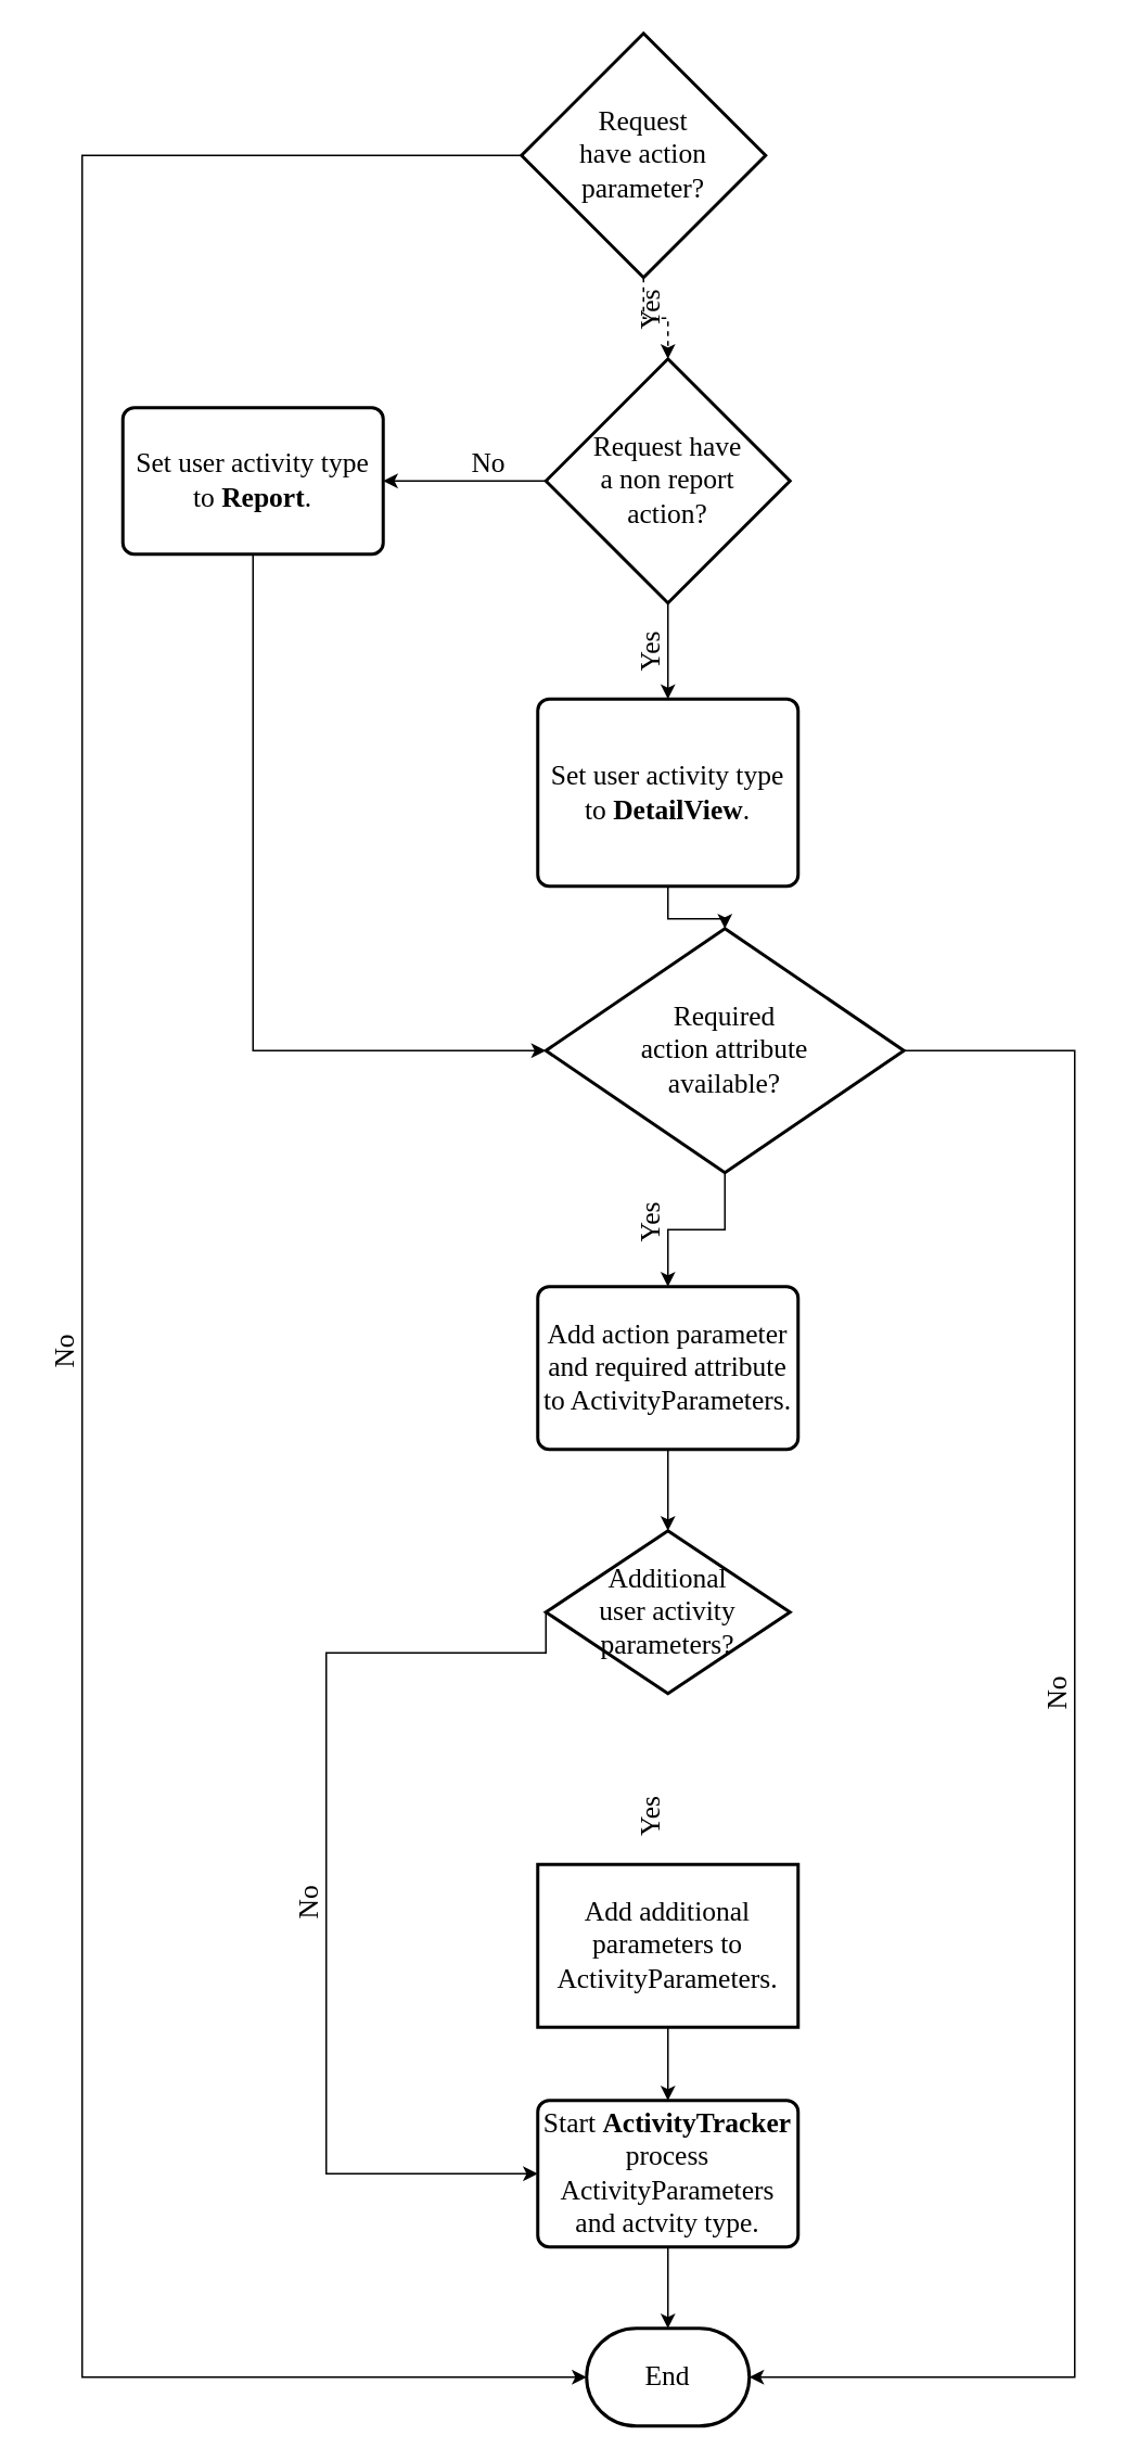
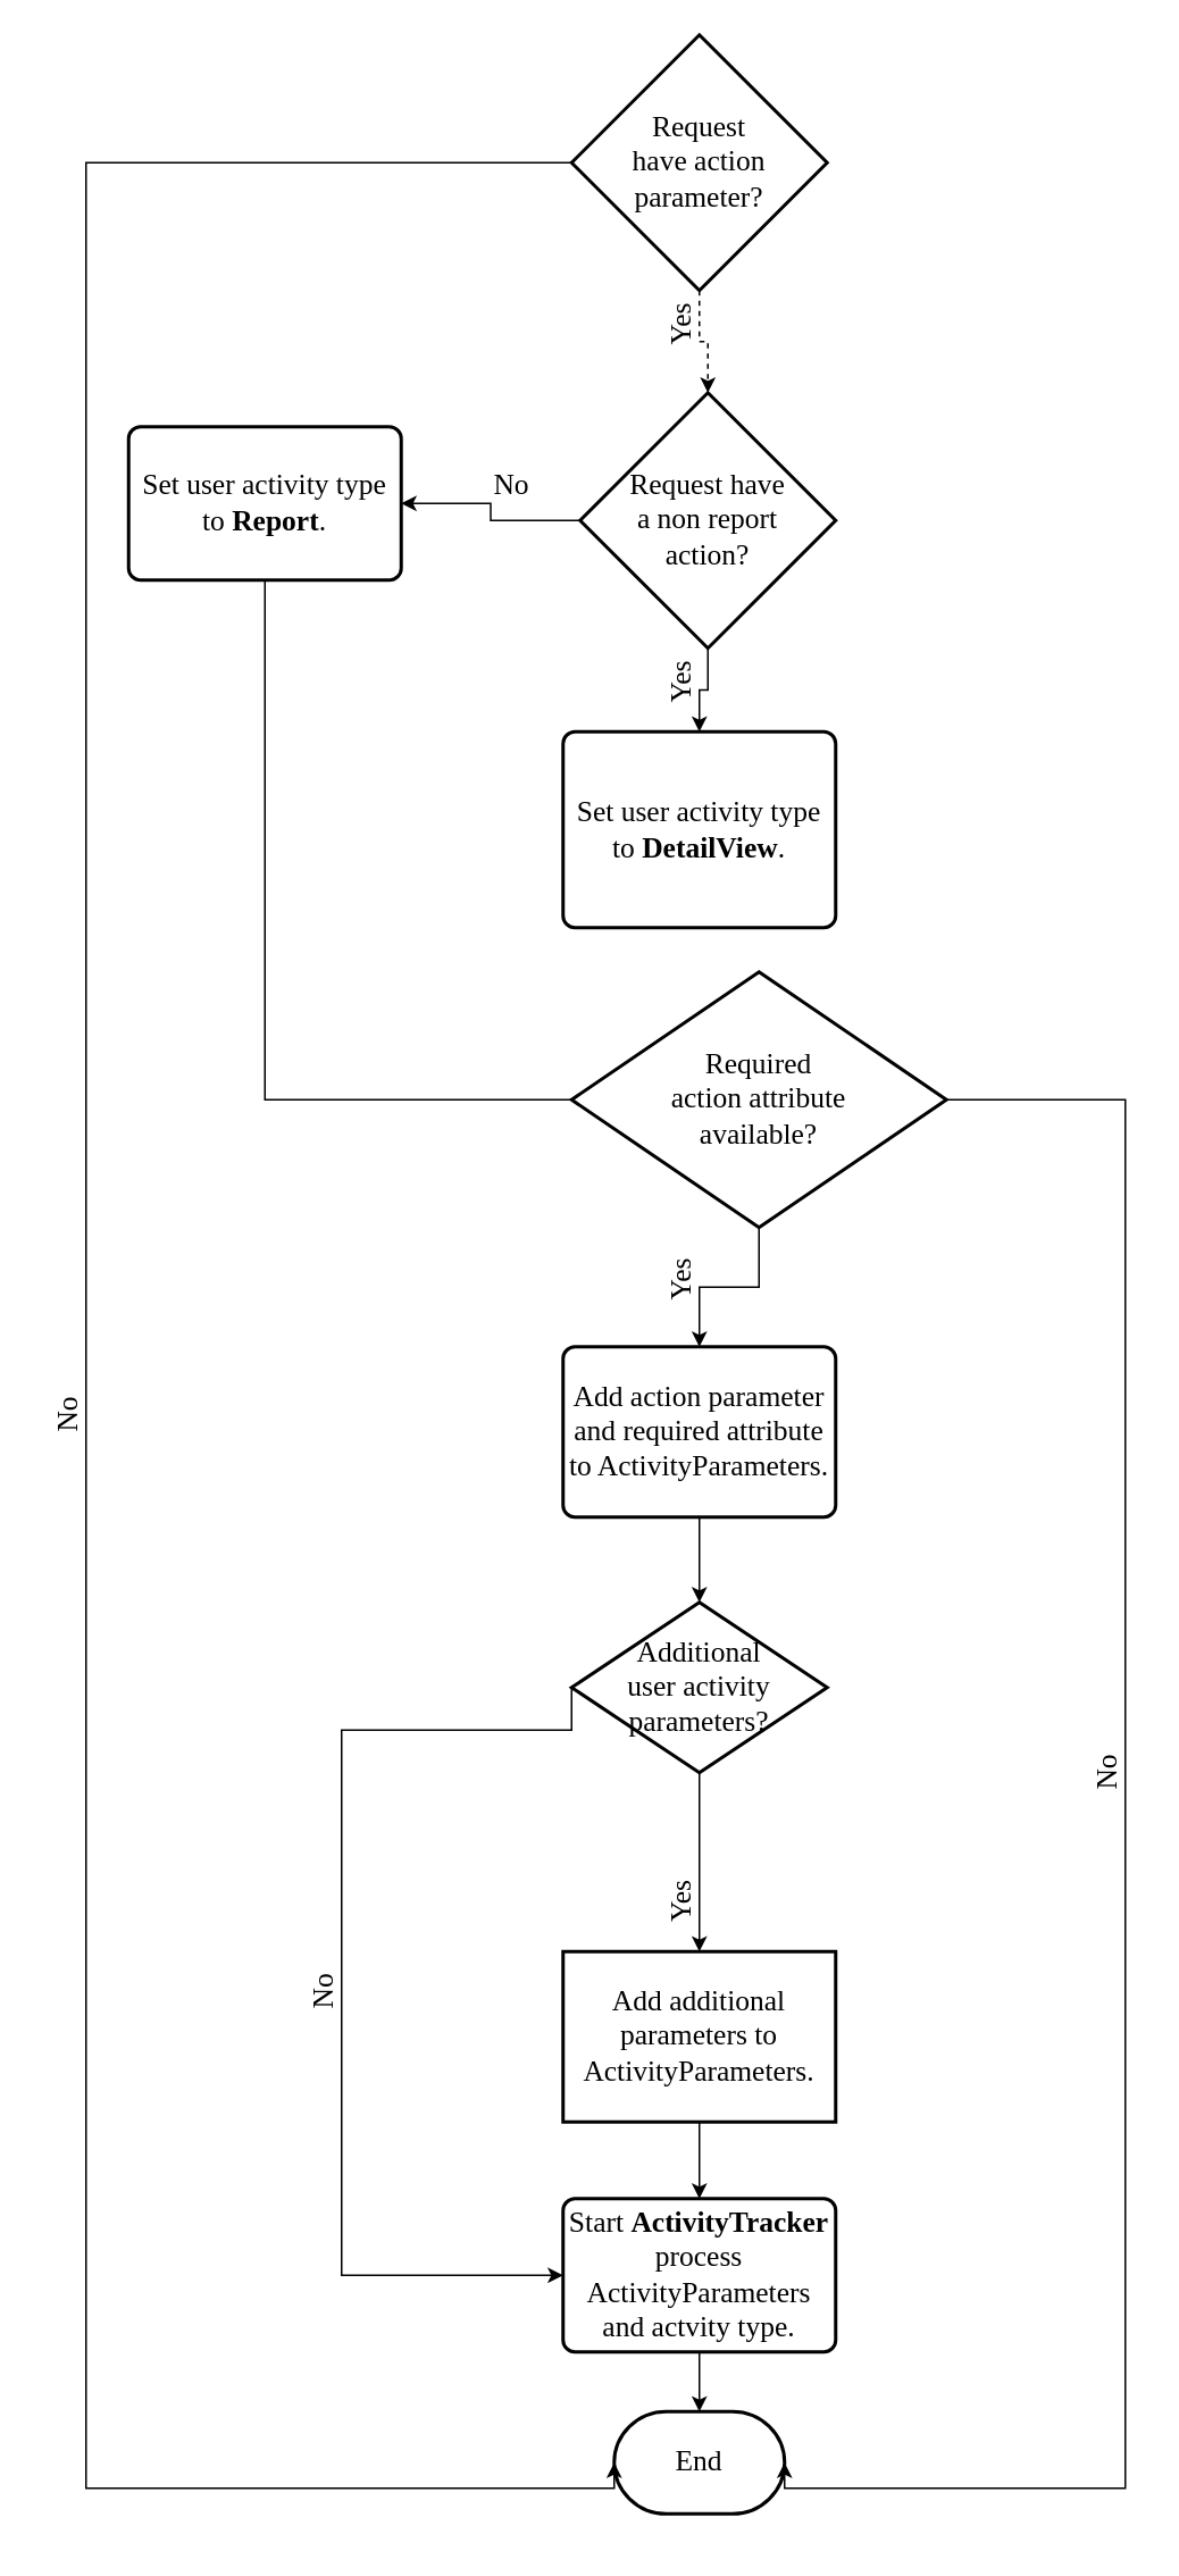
  <mxCell id="0" />
  <mxCell id="1" parent="0" />
  <mxCell id="2" style="edgeStyle=orthogonalEdgeStyle;rounded=0;orthogonalLoop=1;jettySize=auto;html=1;exitX=0.5;exitY=1;exitDx=0;exitDy=0;exitPerimeter=0;entryX=0.5;entryY=0;entryDx=0;entryDy=0;fontFamily=Times New Roman;fontSize=17;" edge="1" parent="1" source="4" target="16"><mxGeometry relative="1" as="geometry"><mxPoint x="410.176" y="430.412" as="targetPoint" /></mxGeometry></mxCell>
  <mxCell id="3" style="edgeStyle=orthogonalEdgeStyle;rounded=0;orthogonalLoop=1;jettySize=auto;html=1;exitX=0;exitY=0.5;exitDx=0;exitDy=0;exitPerimeter=0;fontFamily=Times New Roman;fontSize=17;" edge="1" parent="1" source="4" target="26"><mxGeometry relative="1" as="geometry" /></mxCell>
- <mxCell id="4" value="Request have &lt;br&gt;a&amp;nbsp;non report &lt;br&gt;action?" style="strokeWidth=2;html=1;shape=mxgraph.flowchart.decision;whiteSpace=wrap;fontFamily=Times New Roman;fillColor=none;fontSize=17;" vertex="1" parent="1"><mxGeometry x="335" y="220" width="150" height="150" as="geometry" /></mxCell>
+ <mxCell id="4" value="Request have &lt;br&gt;a&amp;nbsp;non report &lt;br&gt;action?" style="strokeWidth=2;html=1;shape=mxgraph.flowchart.decision;whiteSpace=wrap;fontFamily=Times New Roman;fillColor=none;fontSize=17;" vertex="1" parent="1"><mxGeometry x="340" y="230" width="150" height="150" as="geometry" /></mxCell>
  <mxCell id="5" value="Yes" style="text;html=1;strokeColor=none;fillColor=none;align=center;verticalAlign=middle;whiteSpace=wrap;rounded=0;fontFamily=Times New Roman;rotation=-90;fontSize=17;" vertex="1" parent="1"><mxGeometry x="380" y="390" width="40" height="20" as="geometry" /></mxCell>
  <mxCell id="6" value="No" style="text;html=1;strokeColor=none;fillColor=none;align=center;verticalAlign=middle;whiteSpace=wrap;rounded=0;fontFamily=Times New Roman;rotation=-90;fontSize=17;" vertex="1" parent="1"><mxGeometry x="20" y="820" width="40" height="20" as="geometry" /></mxCell>
  <mxCell id="7" style="edgeStyle=orthogonalEdgeStyle;rounded=0;orthogonalLoop=1;jettySize=auto;html=1;exitX=0.5;exitY=1;exitDx=0;exitDy=0;exitPerimeter=0;entryX=0.5;entryY=0;entryDx=0;entryDy=0;entryPerimeter=0;fontFamily=Times New Roman;fontSize=17;dashed=1;" edge="1" parent="1" source="9" target="4"><mxGeometry relative="1" as="geometry" /></mxCell>
  <mxCell id="8" style="edgeStyle=orthogonalEdgeStyle;rounded=0;orthogonalLoop=1;jettySize=auto;html=1;exitX=0;exitY=0.5;exitDx=0;exitDy=0;exitPerimeter=0;entryX=0;entryY=0.5;entryDx=0;entryDy=0;entryPerimeter=0;fontFamily=Times New Roman;fontSize=17;" edge="1" parent="1" source="9" target="12"><mxGeometry relative="1" as="geometry"><Array as="points"><mxPoint x="50" y="95" /><mxPoint x="50" y="1460" /></Array></mxGeometry></mxCell>
- <mxCell id="9" value="Request &lt;br&gt;have action parameter?" style="strokeWidth=2;html=1;shape=mxgraph.flowchart.decision;whiteSpace=wrap;fontFamily=Times New Roman;fillColor=none;fontSize=17;" vertex="1" parent="1"><mxGeometry x="320" y="20" width="150" height="150" as="geometry" /></mxCell>
+ <mxCell id="9" value="Request &lt;br&gt;have action parameter?" style="strokeWidth=2;html=1;shape=mxgraph.flowchart.decision;whiteSpace=wrap;fontFamily=Times New Roman;fillColor=none;fontSize=17;" vertex="1" parent="1"><mxGeometry x="335" y="20" width="150" height="150" as="geometry" /></mxCell>
  <mxCell id="10" style="edgeStyle=orthogonalEdgeStyle;rounded=0;orthogonalLoop=1;jettySize=auto;html=1;exitX=0.5;exitY=1;exitDx=0;exitDy=0;fontFamily=Times New Roman;fontSize=17;" edge="1" parent="1" source="11" target="12"><mxGeometry relative="1" as="geometry" /></mxCell>
  <mxCell id="11" value="Start &lt;b style=&quot;font-size: 17px;&quot;&gt;ActivityTracker &lt;/b&gt;process ActivityParameters and actvity type." style="rounded=1;whiteSpace=wrap;html=1;absoluteArcSize=1;arcSize=14;strokeWidth=2;fontFamily=Times New Roman;fillColor=none;fontSize=17;" vertex="1" parent="1"><mxGeometry x="330" y="1290" width="160" height="90" as="geometry" /></mxCell>
- <mxCell id="12" value="End" style="strokeWidth=2;html=1;shape=mxgraph.flowchart.terminator;whiteSpace=wrap;fillColor=none;fontFamily=Times New Roman;fontSize=17;" vertex="1" parent="1"><mxGeometry x="360" y="1430" width="100" height="60" as="geometry" /></mxCell>
+ <mxCell id="12" value="End" style="strokeWidth=2;html=1;shape=mxgraph.flowchart.terminator;whiteSpace=wrap;fillColor=none;fontFamily=Times New Roman;fontSize=17;" vertex="1" parent="1"><mxGeometry x="360" y="1415" width="100" height="60" as="geometry" /></mxCell>
  <mxCell id="13" value="No" style="text;html=1;strokeColor=none;fillColor=none;align=center;verticalAlign=middle;whiteSpace=wrap;rounded=0;fontFamily=Times New Roman;rotation=0;fontSize=17;" vertex="1" parent="1"><mxGeometry x="280" y="275" width="40" height="20" as="geometry" /></mxCell>
  <mxCell id="14" value="Yes" style="text;html=1;strokeColor=none;fillColor=none;align=center;verticalAlign=middle;whiteSpace=wrap;rounded=0;fontFamily=Times New Roman;rotation=-90;fontSize=17;" vertex="1" parent="1"><mxGeometry x="380" y="740.206" width="40" height="21" as="geometry" /></mxCell>
- <mxCell id="15" style="edgeStyle=orthogonalEdgeStyle;rounded=0;orthogonalLoop=1;jettySize=auto;html=1;exitX=0.5;exitY=1;exitDx=0;exitDy=0;entryX=0.5;entryY=0;entryDx=0;entryDy=0;entryPerimeter=0;fontFamily=Times New Roman;fontSize=17;" edge="1" parent="1" source="16" target="22"><mxGeometry relative="1" as="geometry" /></mxCell>
  <mxCell id="16" value="Set user activity type to &lt;b style=&quot;font-size: 17px&quot;&gt;DetailView&lt;/b&gt;." style="rounded=1;whiteSpace=wrap;html=1;absoluteArcSize=1;arcSize=14;strokeWidth=2;fontFamily=Times New Roman;fillColor=none;fontSize=17;" vertex="1" parent="1"><mxGeometry x="330" y="429" width="160" height="115" as="geometry" /></mxCell>
  <mxCell id="17" style="edgeStyle=orthogonalEdgeStyle;rounded=0;orthogonalLoop=1;jettySize=auto;html=1;exitX=0;exitY=0.5;exitDx=0;exitDy=0;exitPerimeter=0;entryX=0;entryY=0.5;entryDx=0;entryDy=0;fontFamily=Times New Roman;fontSize=17;" edge="1" parent="1" source="19" target="11"><mxGeometry relative="1" as="geometry"><Array as="points"><mxPoint x="200" y="1015" /><mxPoint x="200" y="1335" /></Array></mxGeometry></mxCell>
+ <mxCell id="18" style="edgeStyle=orthogonalEdgeStyle;rounded=0;orthogonalLoop=1;jettySize=auto;html=1;exitX=0.5;exitY=1;exitDx=0;exitDy=0;exitPerimeter=0;fontFamily=Times New Roman;fontSize=17;" edge="1" parent="1" source="19" target="28"><mxGeometry relative="1" as="geometry" /></mxCell>
  <mxCell id="19" value="Additional &lt;br&gt;user activity &lt;br&gt;parameters?" style="strokeWidth=2;html=1;shape=mxgraph.flowchart.decision;whiteSpace=wrap;fontFamily=Times New Roman;fillColor=none;fontSize=17;" vertex="1" parent="1"><mxGeometry x="335" y="940" width="150" height="100" as="geometry" /></mxCell>
  <mxCell id="20" style="edgeStyle=orthogonalEdgeStyle;rounded=0;orthogonalLoop=1;jettySize=auto;html=1;exitX=0.5;exitY=1;exitDx=0;exitDy=0;exitPerimeter=0;entryX=0.5;entryY=0;entryDx=0;entryDy=0;fontFamily=Times New Roman;fontSize=17;" edge="1" parent="1" source="22" target="24"><mxGeometry relative="1" as="geometry"><mxPoint x="410.176" y="770.412" as="targetPoint" /></mxGeometry></mxCell>
  <mxCell id="21" style="edgeStyle=orthogonalEdgeStyle;rounded=0;orthogonalLoop=1;jettySize=auto;html=1;exitX=1;exitY=0.5;exitDx=0;exitDy=0;exitPerimeter=0;entryX=1;entryY=0.5;entryDx=0;entryDy=0;entryPerimeter=0;fontFamily=Times New Roman;fontSize=17;" edge="1" parent="1" source="22" target="12"><mxGeometry relative="1" as="geometry"><Array as="points"><mxPoint x="660" y="645" /><mxPoint x="660" y="1460" /></Array></mxGeometry></mxCell>
  <mxCell id="22" value="Required &lt;br&gt;action attribute &lt;br&gt;available?" style="strokeWidth=2;html=1;shape=mxgraph.flowchart.decision;whiteSpace=wrap;fontFamily=Times New Roman;fillColor=none;fontSize=17;" vertex="1" parent="1"><mxGeometry x="335" y="570" width="220" height="150" as="geometry" /></mxCell>
  <mxCell id="23" style="edgeStyle=orthogonalEdgeStyle;rounded=0;orthogonalLoop=1;jettySize=auto;html=1;exitX=0.5;exitY=1;exitDx=0;exitDy=0;entryX=0.5;entryY=0;entryDx=0;entryDy=0;fontFamily=Times New Roman;fontSize=17;entryPerimeter=0;" edge="1" parent="1" source="24" target="19"><mxGeometry relative="1" as="geometry"><mxPoint x="410.176" y="939.824" as="targetPoint" /></mxGeometry></mxCell>
  <mxCell id="24" value="Add action parameter and required attribute to ActivityParameters." style="rounded=1;whiteSpace=wrap;html=1;absoluteArcSize=1;arcSize=14;strokeWidth=2;fontFamily=Times New Roman;fillColor=none;fontSize=17;" vertex="1" parent="1"><mxGeometry x="330" y="790" width="160" height="100" as="geometry" /></mxCell>
- <mxCell id="25" style="edgeStyle=orthogonalEdgeStyle;rounded=0;orthogonalLoop=1;jettySize=auto;html=1;exitX=0.5;exitY=1;exitDx=0;exitDy=0;entryX=0;entryY=0.5;entryDx=0;entryDy=0;entryPerimeter=0;fontFamily=Times New Roman;fontSize=17;" edge="1" parent="1" source="26" target="22"><mxGeometry relative="1" as="geometry" /></mxCell>
+ <mxCell id="25" style="edgeStyle=orthogonalEdgeStyle;rounded=0;orthogonalLoop=1;jettySize=auto;html=1;exitX=0.5;exitY=1;exitDx=0;exitDy=0;entryX=0;entryY=0.5;entryDx=0;entryDy=0;entryPerimeter=0;fontFamily=Times New Roman;fontSize=17;endArrow=none;" edge="1" parent="1" source="26" target="22"><mxGeometry relative="1" as="geometry" /></mxCell>
  <mxCell id="26" value="Set user activity type to &lt;b style=&quot;font-size: 17px&quot;&gt;Report&lt;/b&gt;." style="rounded=1;whiteSpace=wrap;html=1;absoluteArcSize=1;arcSize=14;strokeWidth=2;fontFamily=Times New Roman;fillColor=none;fontSize=17;" vertex="1" parent="1"><mxGeometry x="75" y="250" width="160" height="90" as="geometry" /></mxCell>
  <mxCell id="27" style="edgeStyle=orthogonalEdgeStyle;rounded=0;orthogonalLoop=1;jettySize=auto;html=1;exitX=0.5;exitY=1;exitDx=0;exitDy=0;entryX=0.5;entryY=0;entryDx=0;entryDy=0;fontFamily=Times New Roman;fontSize=17;" edge="1" parent="1" source="28" target="11"><mxGeometry relative="1" as="geometry" /></mxCell>
  <mxCell id="28" value="Add additional parameters to ActivityParameters." style="whiteSpace=wrap;html=1;absoluteArcSize=1;arcSize=14;strokeWidth=2;fontFamily=Times New Roman;fillColor=none;fontSize=17;rounded=0;" vertex="1" parent="1"><mxGeometry x="330" y="1145" width="160" height="100" as="geometry" /></mxCell>
  <mxCell id="29" value="Yes" style="text;html=1;strokeColor=none;fillColor=none;align=center;verticalAlign=middle;whiteSpace=wrap;rounded=0;fontFamily=Times New Roman;rotation=-90;fontSize=17;" vertex="1" parent="1"><mxGeometry x="380" y="180" width="40" height="20" as="geometry" /></mxCell>
  <mxCell id="30" value="Yes" style="text;html=1;strokeColor=none;fillColor=none;align=center;verticalAlign=middle;whiteSpace=wrap;rounded=0;fontFamily=Times New Roman;rotation=-90;fontSize=17;" vertex="1" parent="1"><mxGeometry x="380" y="1105.206" width="40" height="21" as="geometry" /></mxCell>
  <mxCell id="31" value="No" style="text;html=1;strokeColor=none;fillColor=none;align=center;verticalAlign=middle;whiteSpace=wrap;rounded=0;fontFamily=Times New Roman;rotation=-90;fontSize=17;" vertex="1" parent="1"><mxGeometry x="170" y="1158.529" width="40" height="20" as="geometry" /></mxCell>
  <mxCell id="32" value="No" style="text;html=1;strokeColor=none;fillColor=none;align=center;verticalAlign=middle;whiteSpace=wrap;rounded=0;fontFamily=Times New Roman;rotation=-90;fontSize=17;" vertex="1" parent="1"><mxGeometry x="630" y="1030" width="40" height="20" as="geometry" /></mxCell>
